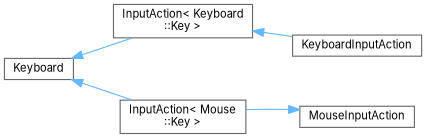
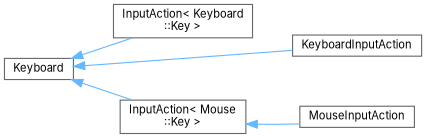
  digraph {
    fontname=Inter
    rankdir=LR
    node [color=grey40 fillcolor=white fontname=Inter fontsize=10 shape=box style=filled]
    edge [color=steelblue1 dir=back fontname=Inter fontsize=10 labelfontname=Helvetica labelfontsize=10 style=solid]
    n1 [height=0.2 label=Keyboard width=0.4]
    n2 [height=0.2 label="InputAction\< Keyboard\l::Key \>" width=0.4]
    n3 [height=0.2 label="InputAction\< Mouse\l::Key \>" width=0.4]
    n4 [height=0.2 label=KeyboardInputAction width=0.4]
    n5 [height=0.2 label=MouseInputAction width=0.4]
    n1 -> n2
    n1 -> n3
-   n2 -> n4
-   n5 -> n3
+   n1 -> n4
+   n3 -> n5
  }
